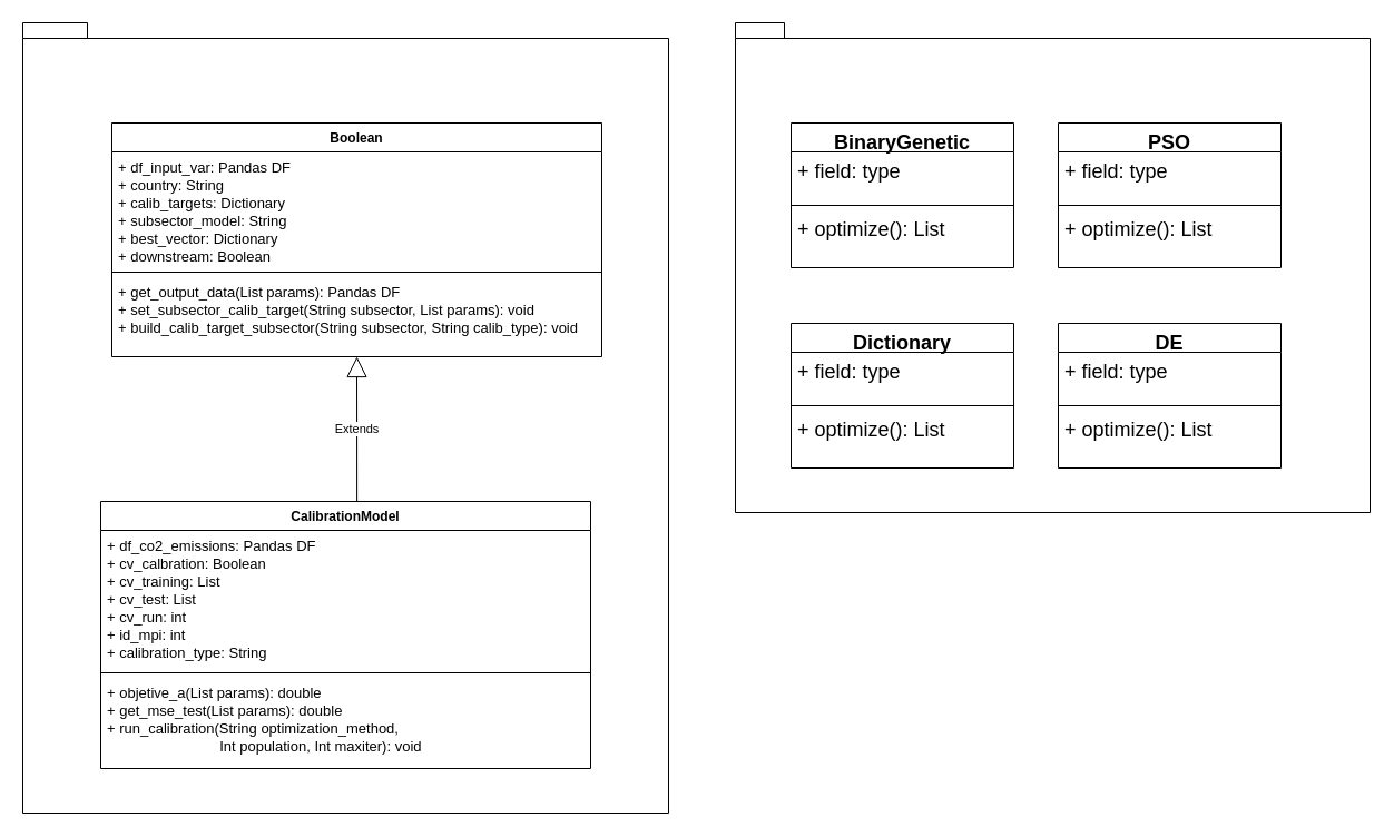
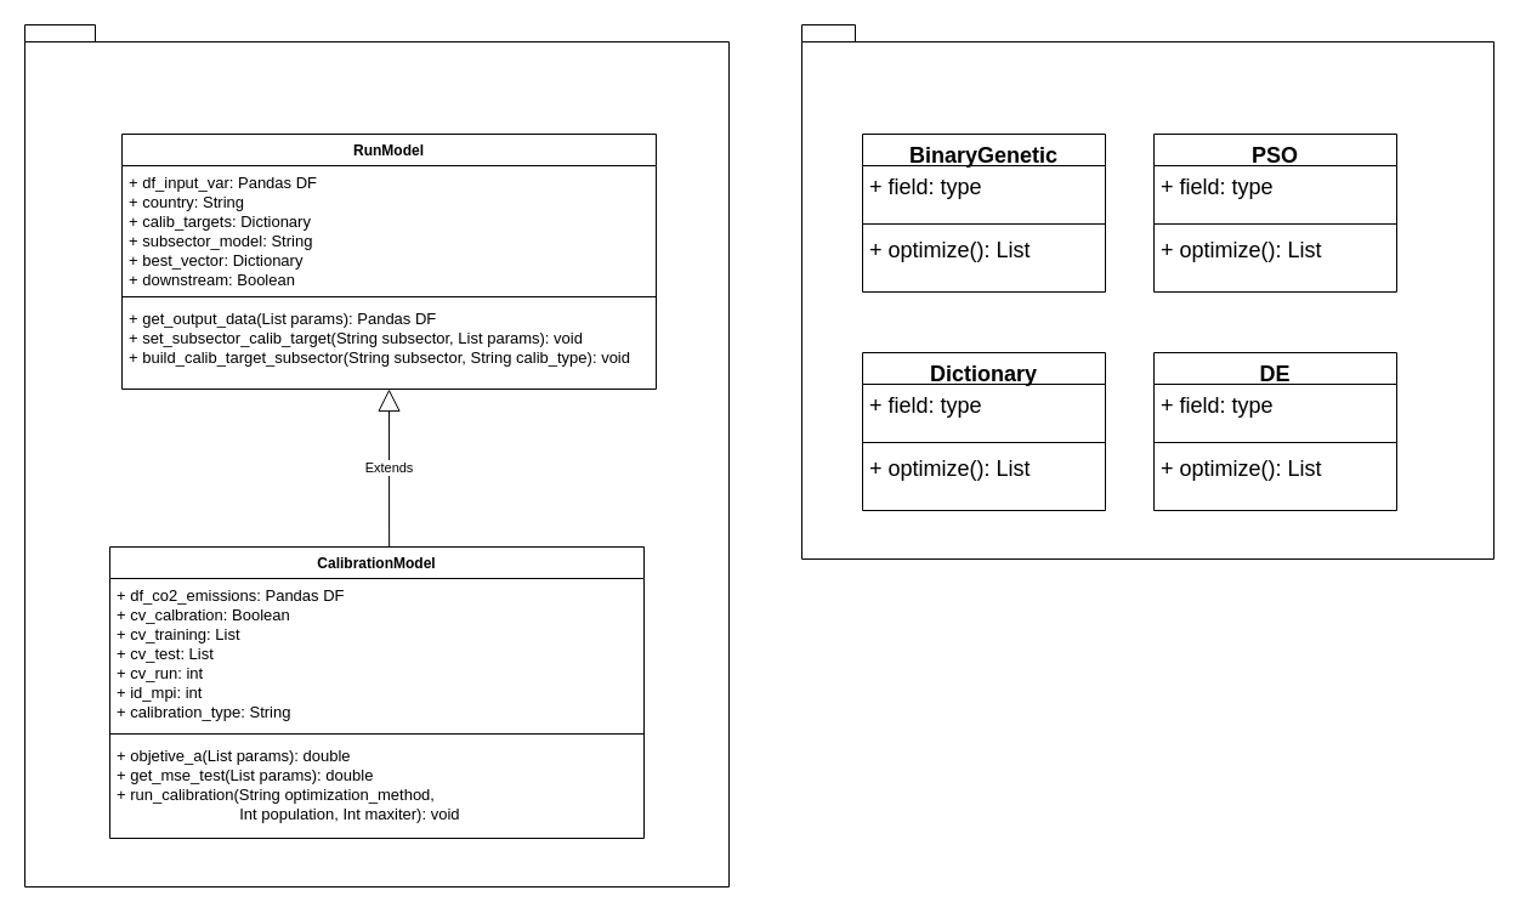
  <mxCell id="0" />
  <mxCell id="1" parent="0" />
  <mxCell id="2" value="" style="shape=folder;fontStyle=1;spacingTop=10;tabWidth=40;tabHeight=14;tabPosition=left;html=1;" vertex="1" parent="1"><mxGeometry x="20" y="20" width="580" height="710" as="geometry" /></mxCell>
- <mxCell id="3" value="Boolean" style="swimlane;fontStyle=1;align=center;verticalAlign=top;childLayout=stackLayout;horizontal=1;startSize=26;horizontalStack=0;resizeParent=1;resizeParentMax=0;resizeLast=0;collapsible=1;marginBottom=0;" vertex="1" parent="1"><mxGeometry x="100" y="110" width="440" height="210" as="geometry" /></mxCell>
+ <mxCell id="3" value="RunModel" style="swimlane;fontStyle=1;align=center;verticalAlign=top;childLayout=stackLayout;horizontal=1;startSize=26;horizontalStack=0;resizeParent=1;resizeParentMax=0;resizeLast=0;collapsible=1;marginBottom=0;" vertex="1" parent="1"><mxGeometry x="100" y="110" width="440" height="210" as="geometry" /></mxCell>
  <mxCell id="4" value="+ df_input_var: Pandas DF&#10;+ country: String&#10;+ calib_targets: Dictionary&#10;+ subsector_model: String&#10;+ best_vector: Dictionary&#10;+ downstream: Boolean" style="text;strokeColor=none;fillColor=none;align=left;verticalAlign=top;spacingLeft=4;spacingRight=4;overflow=hidden;rotatable=0;points=[[0,0.5],[1,0.5]];portConstraint=eastwest;fontSize=13;" vertex="1" parent="3"><mxGeometry y="26" width="440" height="104" as="geometry" /></mxCell>
  <mxCell id="5" value="" style="line;strokeWidth=1;fillColor=none;align=left;verticalAlign=middle;spacingTop=-1;spacingLeft=3;spacingRight=3;rotatable=0;labelPosition=right;points=[];portConstraint=eastwest;" vertex="1" parent="3"><mxGeometry y="130" width="440" height="8" as="geometry" /></mxCell>
  <mxCell id="6" value="+ get_output_data(List params): Pandas DF&#10;+ set_subsector_calib_target(String subsector, List params): void&#10;+ build_calib_target_subsector(String subsector, String calib_type): void" style="text;strokeColor=none;fillColor=none;align=left;verticalAlign=top;spacingLeft=4;spacingRight=4;overflow=hidden;rotatable=0;points=[[0,0.5],[1,0.5]];portConstraint=eastwest;fontSize=13;" vertex="1" parent="3"><mxGeometry y="138" width="440" height="72" as="geometry" /></mxCell>
  <mxCell id="7" value="CalibrationModel" style="swimlane;fontStyle=1;align=center;verticalAlign=top;childLayout=stackLayout;horizontal=1;startSize=26;horizontalStack=0;resizeParent=1;resizeParentMax=0;resizeLast=0;collapsible=1;marginBottom=0;" vertex="1" parent="1"><mxGeometry x="90" y="450" width="440" height="240" as="geometry" /></mxCell>
  <mxCell id="8" value="+ df_co2_emissions: Pandas DF&#10;+ cv_calbration: Boolean&#10;+ cv_training: List&#10;+ cv_test: List&#10;+ cv_run: int&#10;+ id_mpi: int&#10;+ calibration_type: String" style="text;strokeColor=none;fillColor=none;align=left;verticalAlign=top;spacingLeft=4;spacingRight=4;overflow=hidden;rotatable=0;points=[[0,0.5],[1,0.5]];portConstraint=eastwest;fontSize=13;" vertex="1" parent="7"><mxGeometry y="26" width="440" height="124" as="geometry" /></mxCell>
  <mxCell id="9" value="" style="line;strokeWidth=1;fillColor=none;align=left;verticalAlign=middle;spacingTop=-1;spacingLeft=3;spacingRight=3;rotatable=0;labelPosition=right;points=[];portConstraint=eastwest;" vertex="1" parent="7"><mxGeometry y="150" width="440" height="8" as="geometry" /></mxCell>
  <mxCell id="10" value="+ objetive_a(List params): double&#10;+ get_mse_test(List params): double&#10;+ run_calibration(String optimization_method,&#10;                            Int population, Int maxiter): void" style="text;strokeColor=none;fillColor=none;align=left;verticalAlign=top;spacingLeft=4;spacingRight=4;overflow=hidden;rotatable=0;points=[[0,0.5],[1,0.5]];portConstraint=eastwest;fontSize=13;" vertex="1" parent="7"><mxGeometry y="158" width="440" height="82" as="geometry" /></mxCell>
  <mxCell id="11" value="Extends" style="endArrow=block;endSize=16;endFill=0;html=1;rounded=0;exitX=0.523;exitY=0;exitDx=0;exitDy=0;exitPerimeter=0;" edge="1" parent="1" source="7" target="6"><mxGeometry width="160" relative="1" as="geometry"><mxPoint x="330" y="440" as="sourcePoint" /><mxPoint x="490" y="440" as="targetPoint" /></mxGeometry></mxCell>
  <mxCell id="12" value="" style="shape=folder;fontStyle=1;spacingTop=10;tabWidth=40;tabHeight=14;tabPosition=left;html=1;fontSize=18;" vertex="1" parent="1"><mxGeometry x="660" y="20" width="570" height="440" as="geometry" /></mxCell>
  <mxCell id="13" value="BinaryGenetic" style="swimlane;fontStyle=1;align=center;verticalAlign=top;childLayout=stackLayout;horizontal=1;startSize=26;horizontalStack=0;resizeParent=1;resizeParentMax=0;resizeLast=0;collapsible=1;marginBottom=0;fontSize=18;" vertex="1" parent="1"><mxGeometry x="710" y="110" width="200" height="130" as="geometry" /></mxCell>
  <mxCell id="14" value="+ field: type" style="text;strokeColor=none;fillColor=none;align=left;verticalAlign=top;spacingLeft=4;spacingRight=4;overflow=hidden;rotatable=0;points=[[0,0.5],[1,0.5]];portConstraint=eastwest;fontSize=18;" vertex="1" parent="13"><mxGeometry y="26" width="200" height="44" as="geometry" /></mxCell>
  <mxCell id="15" value="" style="line;strokeWidth=1;fillColor=none;align=left;verticalAlign=middle;spacingTop=-1;spacingLeft=3;spacingRight=3;rotatable=0;labelPosition=right;points=[];portConstraint=eastwest;fontSize=18;" vertex="1" parent="13"><mxGeometry y="70" width="200" height="8" as="geometry" /></mxCell>
  <mxCell id="16" value="+ optimize(): List" style="text;strokeColor=none;fillColor=none;align=left;verticalAlign=top;spacingLeft=4;spacingRight=4;overflow=hidden;rotatable=0;points=[[0,0.5],[1,0.5]];portConstraint=eastwest;fontSize=18;" vertex="1" parent="13"><mxGeometry y="78" width="200" height="52" as="geometry" /></mxCell>
  <mxCell id="17" value="Dictionary" style="swimlane;fontStyle=1;align=center;verticalAlign=top;childLayout=stackLayout;horizontal=1;startSize=26;horizontalStack=0;resizeParent=1;resizeParentMax=0;resizeLast=0;collapsible=1;marginBottom=0;fontSize=18;" vertex="1" parent="1"><mxGeometry x="710" y="290" width="200" height="130" as="geometry" /></mxCell>
  <mxCell id="18" value="+ field: type" style="text;strokeColor=none;fillColor=none;align=left;verticalAlign=top;spacingLeft=4;spacingRight=4;overflow=hidden;rotatable=0;points=[[0,0.5],[1,0.5]];portConstraint=eastwest;fontSize=18;" vertex="1" parent="17"><mxGeometry y="26" width="200" height="44" as="geometry" /></mxCell>
  <mxCell id="19" value="" style="line;strokeWidth=1;fillColor=none;align=left;verticalAlign=middle;spacingTop=-1;spacingLeft=3;spacingRight=3;rotatable=0;labelPosition=right;points=[];portConstraint=eastwest;fontSize=18;" vertex="1" parent="17"><mxGeometry y="70" width="200" height="8" as="geometry" /></mxCell>
  <mxCell id="20" value="+ optimize(): List" style="text;strokeColor=none;fillColor=none;align=left;verticalAlign=top;spacingLeft=4;spacingRight=4;overflow=hidden;rotatable=0;points=[[0,0.5],[1,0.5]];portConstraint=eastwest;fontSize=18;" vertex="1" parent="17"><mxGeometry y="78" width="200" height="52" as="geometry" /></mxCell>
  <mxCell id="21" value="PSO" style="swimlane;fontStyle=1;align=center;verticalAlign=top;childLayout=stackLayout;horizontal=1;startSize=26;horizontalStack=0;resizeParent=1;resizeParentMax=0;resizeLast=0;collapsible=1;marginBottom=0;fontSize=18;" vertex="1" parent="1"><mxGeometry x="950" y="110" width="200" height="130" as="geometry" /></mxCell>
  <mxCell id="22" value="+ field: type" style="text;strokeColor=none;fillColor=none;align=left;verticalAlign=top;spacingLeft=4;spacingRight=4;overflow=hidden;rotatable=0;points=[[0,0.5],[1,0.5]];portConstraint=eastwest;fontSize=18;" vertex="1" parent="21"><mxGeometry y="26" width="200" height="44" as="geometry" /></mxCell>
  <mxCell id="23" value="" style="line;strokeWidth=1;fillColor=none;align=left;verticalAlign=middle;spacingTop=-1;spacingLeft=3;spacingRight=3;rotatable=0;labelPosition=right;points=[];portConstraint=eastwest;fontSize=18;" vertex="1" parent="21"><mxGeometry y="70" width="200" height="8" as="geometry" /></mxCell>
  <mxCell id="24" value="+ optimize(): List" style="text;strokeColor=none;fillColor=none;align=left;verticalAlign=top;spacingLeft=4;spacingRight=4;overflow=hidden;rotatable=0;points=[[0,0.5],[1,0.5]];portConstraint=eastwest;fontSize=18;" vertex="1" parent="21"><mxGeometry y="78" width="200" height="52" as="geometry" /></mxCell>
  <mxCell id="25" value="DE" style="swimlane;fontStyle=1;align=center;verticalAlign=top;childLayout=stackLayout;horizontal=1;startSize=26;horizontalStack=0;resizeParent=1;resizeParentMax=0;resizeLast=0;collapsible=1;marginBottom=0;fontSize=18;" vertex="1" parent="1"><mxGeometry x="950" y="290" width="200" height="130" as="geometry" /></mxCell>
  <mxCell id="26" value="+ field: type" style="text;strokeColor=none;fillColor=none;align=left;verticalAlign=top;spacingLeft=4;spacingRight=4;overflow=hidden;rotatable=0;points=[[0,0.5],[1,0.5]];portConstraint=eastwest;fontSize=18;" vertex="1" parent="25"><mxGeometry y="26" width="200" height="44" as="geometry" /></mxCell>
  <mxCell id="27" value="" style="line;strokeWidth=1;fillColor=none;align=left;verticalAlign=middle;spacingTop=-1;spacingLeft=3;spacingRight=3;rotatable=0;labelPosition=right;points=[];portConstraint=eastwest;fontSize=18;" vertex="1" parent="25"><mxGeometry y="70" width="200" height="8" as="geometry" /></mxCell>
  <mxCell id="28" value="+ optimize(): List" style="text;strokeColor=none;fillColor=none;align=left;verticalAlign=top;spacingLeft=4;spacingRight=4;overflow=hidden;rotatable=0;points=[[0,0.5],[1,0.5]];portConstraint=eastwest;fontSize=18;" vertex="1" parent="25"><mxGeometry y="78" width="200" height="52" as="geometry" /></mxCell>
